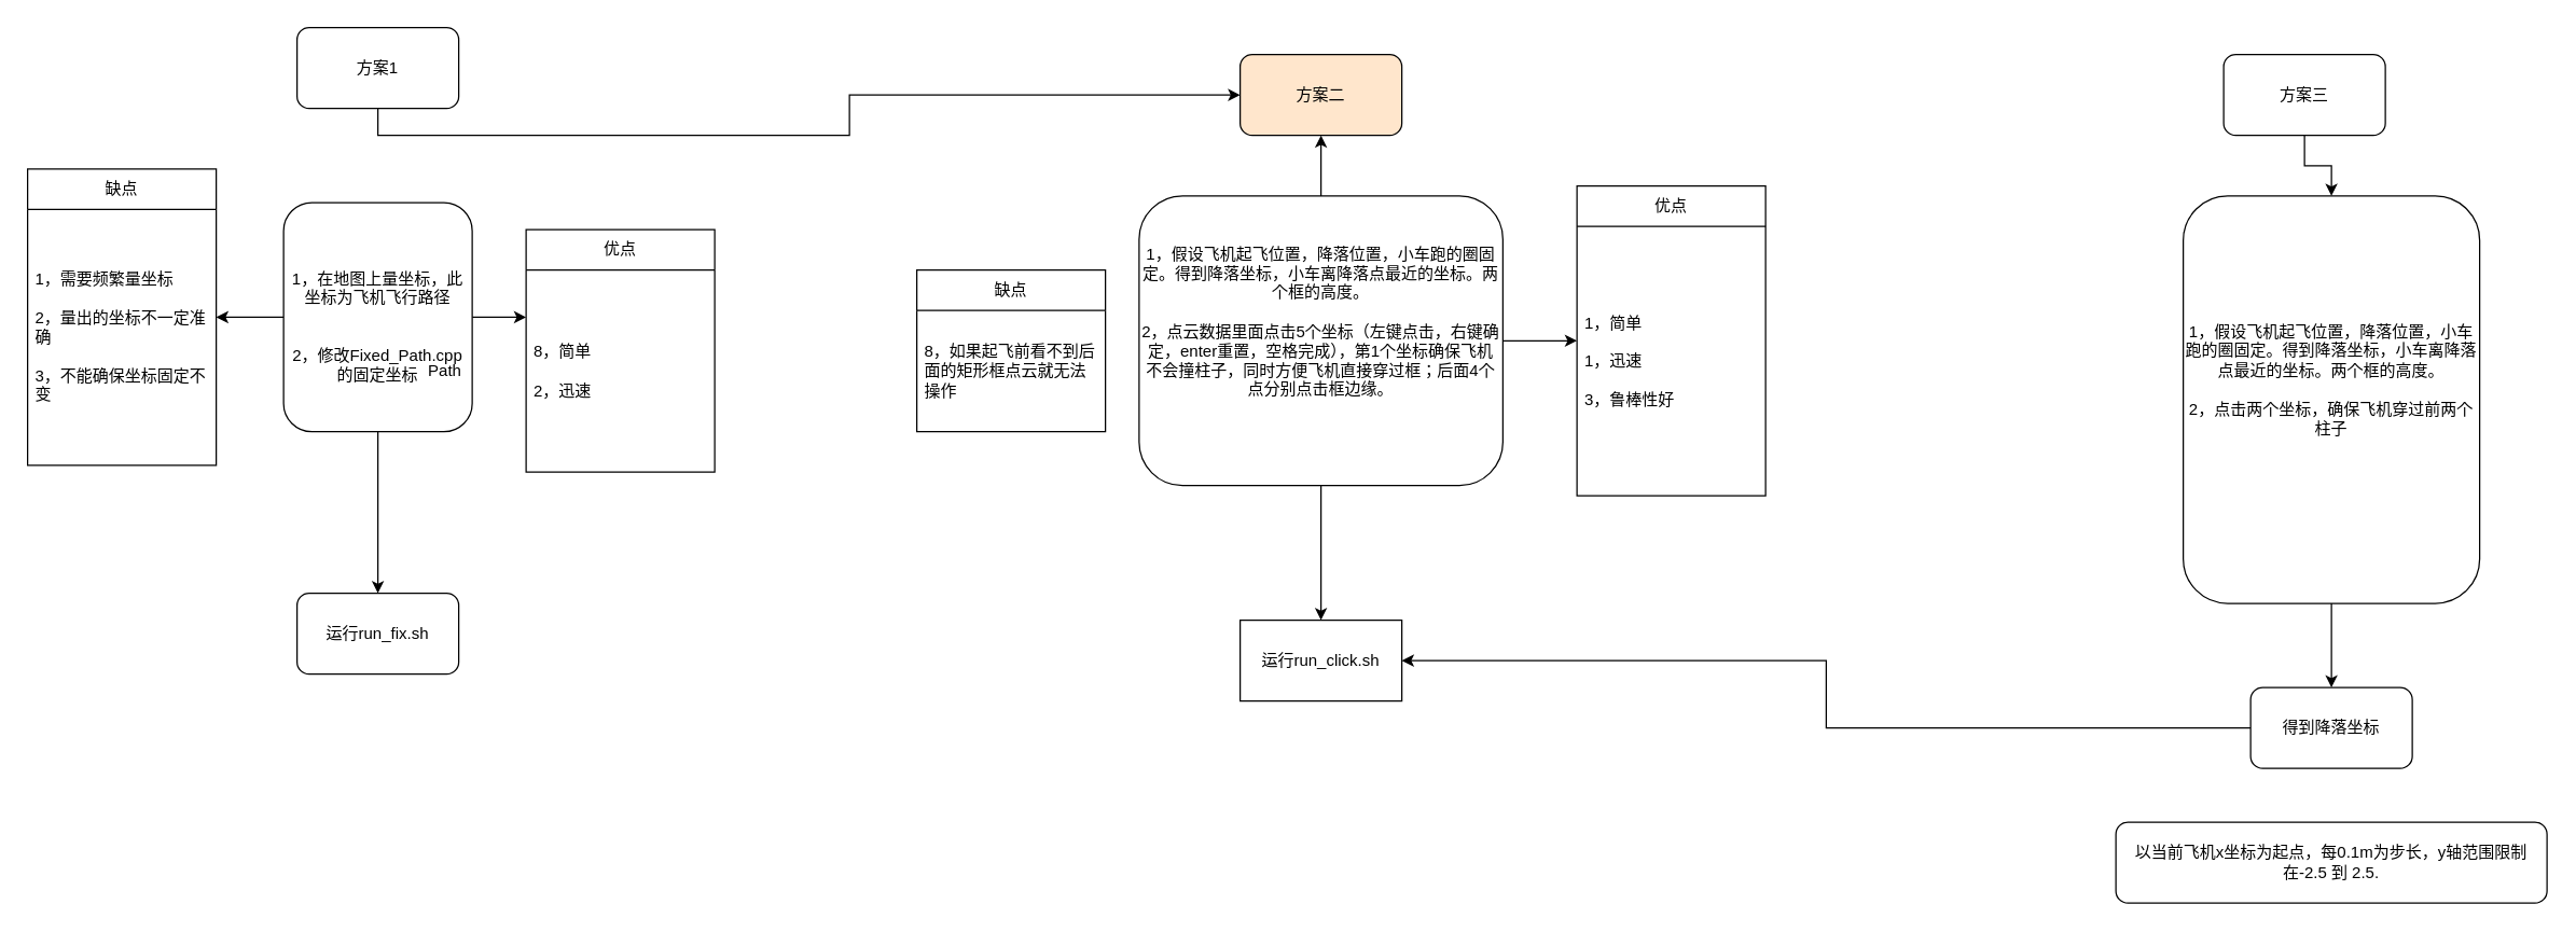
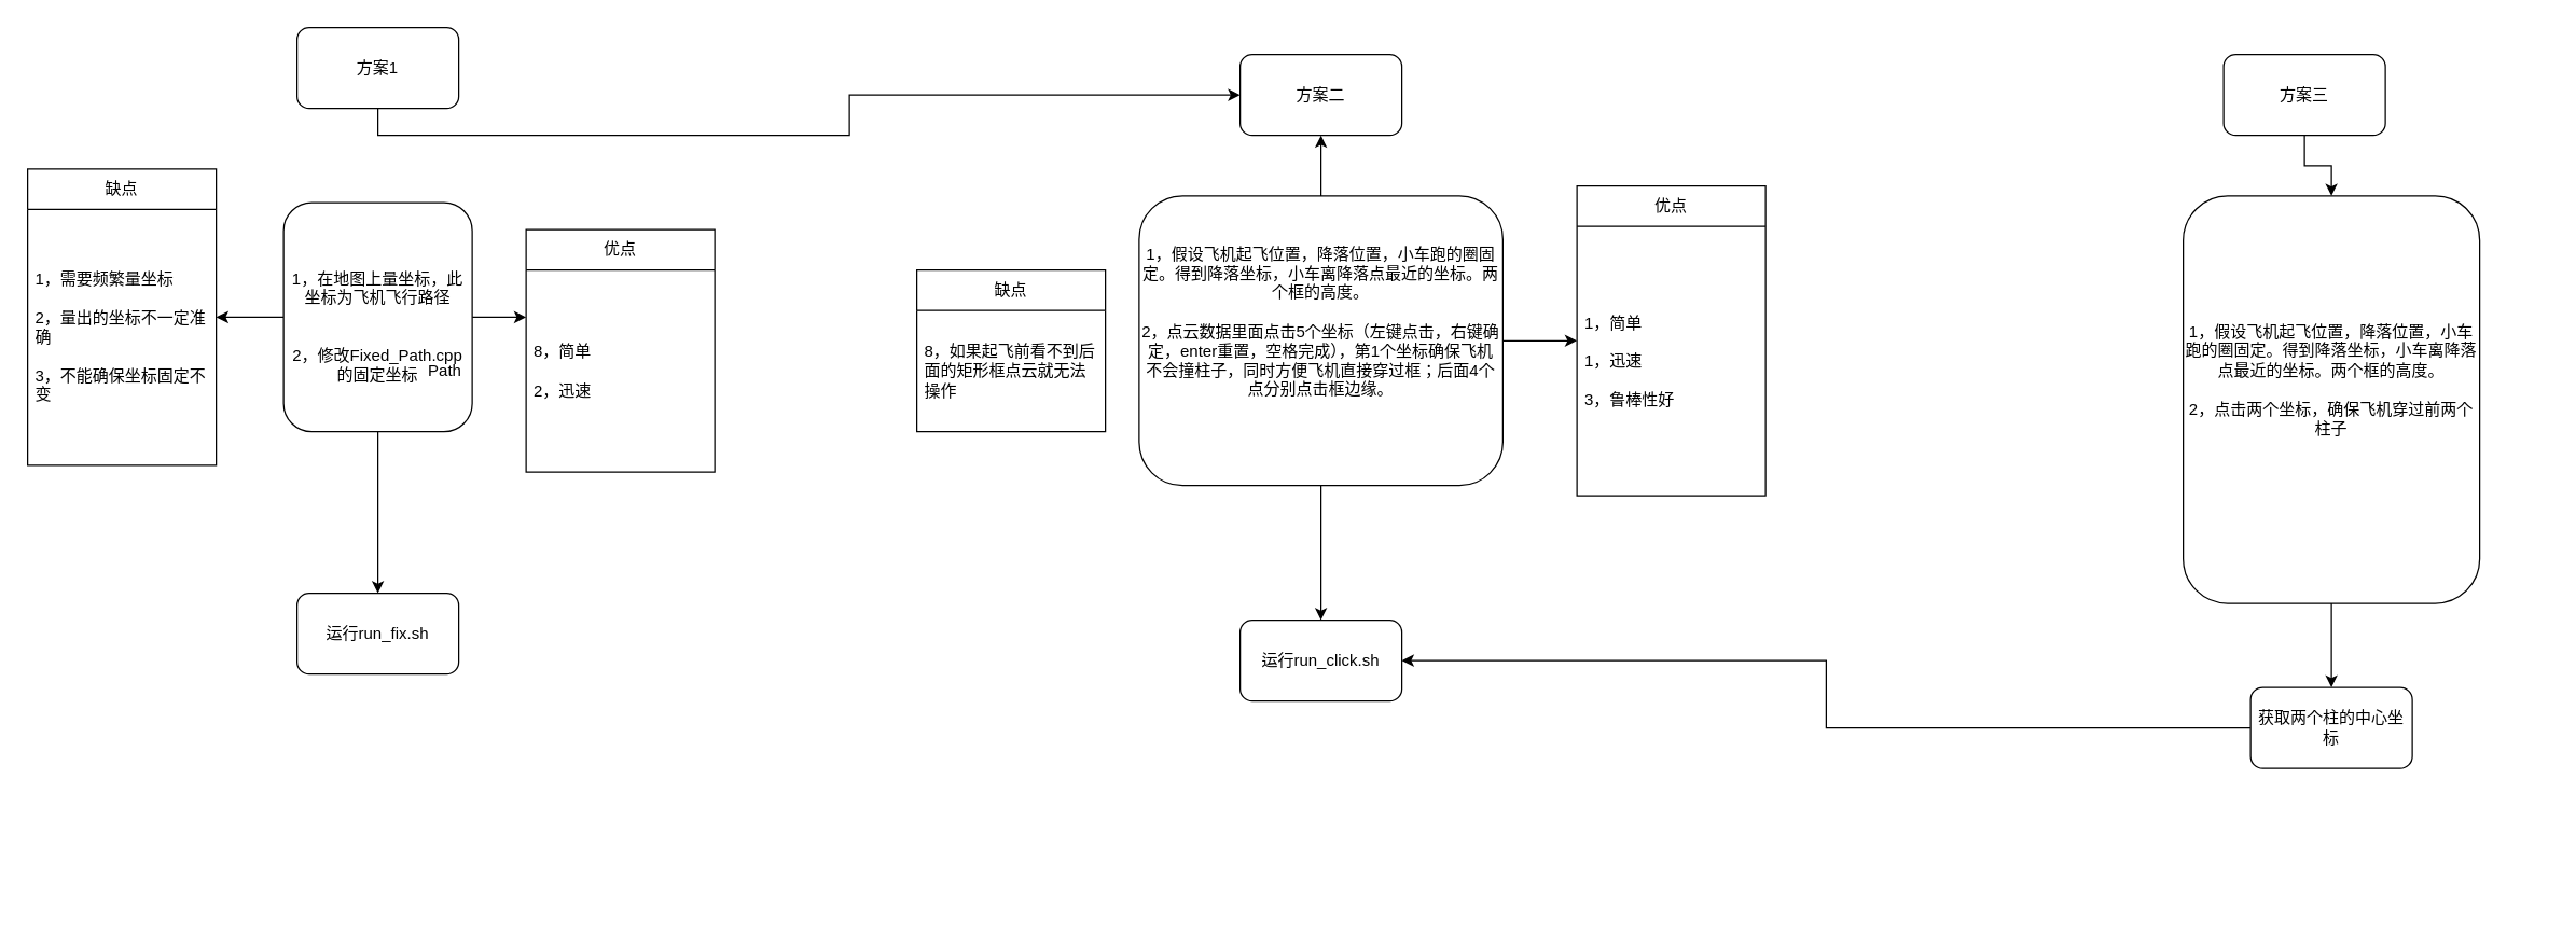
  <mxCell id="0" />
  <mxCell id="1" parent="0" />
  <mxCell id="2" style="edgeStyle=orthogonalEdgeStyle;rounded=0;orthogonalLoop=1;jettySize=auto;html=1;exitX=0.5;exitY=1;exitDx=0;exitDy=0;" parent="1" source="3" target="12" edge="1"><mxGeometry relative="1" as="geometry" /></mxCell>
  <mxCell id="3" value="方案1" style="rounded=1;whiteSpace=wrap;html=1;" parent="1" vertex="1"><mxGeometry x="220" y="20" width="120" height="60" as="geometry" /></mxCell>
  <mxCell id="4" style="edgeStyle=orthogonalEdgeStyle;rounded=0;orthogonalLoop=1;jettySize=auto;html=1;" parent="1" source="7" edge="1"><mxGeometry relative="1" as="geometry"><mxPoint x="390" y="235" as="targetPoint" /></mxGeometry></mxCell>
  <mxCell id="5" style="edgeStyle=orthogonalEdgeStyle;rounded=0;orthogonalLoop=1;jettySize=auto;html=1;" parent="1" source="7" target="10" edge="1"><mxGeometry relative="1" as="geometry"><mxPoint x="140" y="235" as="targetPoint" /></mxGeometry></mxCell>
  <mxCell id="6" style="edgeStyle=orthogonalEdgeStyle;rounded=0;orthogonalLoop=1;jettySize=auto;html=1;" parent="1" source="7" edge="1"><mxGeometry relative="1" as="geometry"><mxPoint x="280" y="440" as="targetPoint" /></mxGeometry></mxCell>
  <mxCell id="7" value="&lt;div&gt;&lt;br&gt;&lt;/div&gt;1，在地图上量坐标，此坐标为飞机飞行路径&lt;div&gt;&lt;span style=&quot;background-color: initial;&quot;&gt;&lt;br&gt;&lt;/span&gt;&lt;/div&gt;&lt;div&gt;&lt;span style=&quot;background-color: initial;&quot;&gt;&lt;br&gt;&lt;/span&gt;&lt;/div&gt;&lt;div&gt;&lt;span style=&quot;background-color: initial;&quot;&gt;2，修改Fixed_Path.cpp的固定坐标&lt;/span&gt;&lt;/div&gt;" style="rounded=1;whiteSpace=wrap;html=1;" parent="1" vertex="1"><mxGeometry x="210" y="150" width="140" height="170" as="geometry" /></mxCell>
  <mxCell id="8" value="优点" style="swimlane;fontStyle=0;childLayout=stackLayout;horizontal=1;startSize=30;horizontalStack=0;resizeParent=1;resizeParentMax=0;resizeLast=0;collapsible=1;marginBottom=0;whiteSpace=wrap;html=1;" parent="1" vertex="1"><mxGeometry x="390" y="170" width="140" height="180" as="geometry" /></mxCell>
  <mxCell id="9" value="8，简单&lt;div&gt;&lt;br&gt;&lt;/div&gt;&lt;div&gt;2，迅速&lt;/div&gt;" style="text;strokeColor=none;fillColor=none;align=left;verticalAlign=middle;spacingLeft=4;spacingRight=4;overflow=hidden;points=[[0,0.5],[1,0.5]];portConstraint=eastwest;rotatable=0;whiteSpace=wrap;html=1;" parent="8" vertex="1"><mxGeometry y="30" width="140" height="150" as="geometry" /></mxCell>
  <mxCell id="10" value="缺点" style="swimlane;fontStyle=0;childLayout=stackLayout;horizontal=1;startSize=30;horizontalStack=0;resizeParent=1;resizeParentMax=0;resizeLast=0;collapsible=1;marginBottom=0;whiteSpace=wrap;html=1;" parent="1" vertex="1"><mxGeometry x="20" y="125" width="140" height="220" as="geometry" /></mxCell>
  <mxCell id="11" value="1，需要频繁量坐标&lt;div&gt;&lt;br&gt;&lt;/div&gt;&lt;div&gt;2，量出的坐标不一定准确&lt;/div&gt;&lt;div&gt;&lt;br&gt;&lt;/div&gt;&lt;div&gt;3，不能确保坐标固定不变&lt;/div&gt;" style="text;strokeColor=none;fillColor=none;align=left;verticalAlign=middle;spacingLeft=4;spacingRight=4;overflow=hidden;points=[[0,0.5],[1,0.5]];portConstraint=eastwest;rotatable=0;whiteSpace=wrap;html=1;" parent="10" vertex="1"><mxGeometry y="30" width="140" height="190" as="geometry" /></mxCell>
- <mxCell id="12" value="方案二" style="rounded=1;whiteSpace=wrap;html=1;fillColor=#ffe6cc;" parent="1" vertex="1"><mxGeometry x="920" y="40" width="120" height="60" as="geometry" /></mxCell>
+ <mxCell id="12" value="方案二" style="rounded=1;whiteSpace=wrap;html=1;" parent="1" vertex="1"><mxGeometry x="920" y="40" width="120" height="60" as="geometry" /></mxCell>
  <mxCell id="13" style="edgeStyle=orthogonalEdgeStyle;rounded=0;orthogonalLoop=1;jettySize=auto;html=1;exitX=0.5;exitY=0;exitDx=0;exitDy=0;entryX=0.5;entryY=1;entryDx=0;entryDy=0;" parent="1" source="16" target="12" edge="1"><mxGeometry relative="1" as="geometry" /></mxCell>
  <mxCell id="14" style="edgeStyle=orthogonalEdgeStyle;rounded=0;orthogonalLoop=1;jettySize=auto;html=1;" parent="1" source="16" target="19" edge="1"><mxGeometry relative="1" as="geometry"><mxPoint x="1240" y="252.5" as="targetPoint" /></mxGeometry></mxCell>
  <mxCell id="15" style="edgeStyle=orthogonalEdgeStyle;rounded=0;orthogonalLoop=1;jettySize=auto;html=1;entryX=0.5;entryY=0;entryDx=0;entryDy=0;" parent="1" source="16" target="23" edge="1"><mxGeometry relative="1" as="geometry" /></mxCell>
  <mxCell id="16" value="1，假设飞机起飞位置，降落位置，小车跑的圈固定。得到降落坐标，小车离降落点最近的坐标。两个框的高度。&lt;div&gt;&lt;br&gt;&lt;/div&gt;&lt;div&gt;2，点云数据里面点击5个坐标（左键点击，右键确定，enter重置，空格完成），第1个坐标确保飞机不会撞柱子，同时方便飞机直接穿过框；后面4个点分别点击框边缘。&lt;/div&gt;&lt;div&gt;&lt;br&gt;&lt;/div&gt;&lt;div&gt;&lt;br&gt;&lt;/div&gt;" style="rounded=1;whiteSpace=wrap;html=1;" parent="1" vertex="1"><mxGeometry x="845" y="145" width="270" height="215" as="geometry" /></mxCell>
  <mxCell id="17" value="Path" style="text;html=1;align=center;verticalAlign=middle;whiteSpace=wrap;rounded=0;" parent="1" vertex="1"><mxGeometry x="300" y="260" width="60" height="30" as="geometry" /></mxCell>
  <mxCell id="18" value="运行run_fix.sh" style="rounded=1;whiteSpace=wrap;html=1;" parent="1" vertex="1"><mxGeometry x="220" y="440" width="120" height="60" as="geometry" /></mxCell>
  <mxCell id="19" value="优点" style="swimlane;fontStyle=0;childLayout=stackLayout;horizontal=1;startSize=30;horizontalStack=0;resizeParent=1;resizeParentMax=0;resizeLast=0;collapsible=1;marginBottom=0;whiteSpace=wrap;html=1;" parent="1" vertex="1"><mxGeometry x="1170" y="137.5" width="140" height="230" as="geometry" /></mxCell>
  <mxCell id="20" value="1，简单&lt;div&gt;&lt;br&gt;&lt;/div&gt;&lt;div&gt;1，迅速&lt;/div&gt;&lt;div&gt;&lt;br&gt;&lt;/div&gt;&lt;div&gt;3，鲁棒性好&lt;/div&gt;" style="text;strokeColor=none;fillColor=none;align=left;verticalAlign=middle;spacingLeft=4;spacingRight=4;overflow=hidden;points=[[0,0.5],[1,0.5]];portConstraint=eastwest;rotatable=0;whiteSpace=wrap;html=1;" parent="19" vertex="1"><mxGeometry y="30" width="140" height="200" as="geometry" /></mxCell>
  <mxCell id="21" value="缺点" style="swimlane;fontStyle=0;childLayout=stackLayout;horizontal=1;startSize=30;horizontalStack=0;resizeParent=1;resizeParentMax=0;resizeLast=0;collapsible=1;marginBottom=0;whiteSpace=wrap;html=1;" parent="1" vertex="1"><mxGeometry x="680" y="200" width="140" height="120" as="geometry" /></mxCell>
  <mxCell id="22" value="8，如果起飞前看不到后面的矩形框点云就无法操作" style="text;strokeColor=none;fillColor=none;align=left;verticalAlign=middle;spacingLeft=4;spacingRight=4;overflow=hidden;points=[[0,0.5],[1,0.5]];portConstraint=eastwest;rotatable=0;whiteSpace=wrap;html=1;" parent="21" vertex="1"><mxGeometry y="30" width="140" height="90" as="geometry" /></mxCell>
- <mxCell id="23" value="运行run_click.sh" style="whiteSpace=wrap;html=1;rounded=0;" parent="1" vertex="1"><mxGeometry x="920" y="460" width="120" height="60" as="geometry" /></mxCell>
+ <mxCell id="23" value="运行run_click.sh" style="rounded=1;whiteSpace=wrap;html=1;" parent="1" vertex="1"><mxGeometry x="920" y="460" width="120" height="60" as="geometry" /></mxCell>
  <mxCell id="24" style="edgeStyle=orthogonalEdgeStyle;rounded=0;orthogonalLoop=1;jettySize=auto;html=1;exitX=0.5;exitY=1;exitDx=0;exitDy=0;entryX=0.5;entryY=0;entryDx=0;entryDy=0;" parent="1" source="25" target="27" edge="1"><mxGeometry relative="1" as="geometry" /></mxCell>
  <mxCell id="25" value="方案三" style="rounded=1;whiteSpace=wrap;html=1;" parent="1" vertex="1"><mxGeometry x="1650" y="40" width="120" height="60" as="geometry" /></mxCell>
  <mxCell id="26" style="edgeStyle=orthogonalEdgeStyle;rounded=0;orthogonalLoop=1;jettySize=auto;html=1;entryX=0.5;entryY=0;entryDx=0;entryDy=0;" parent="1" source="27" target="29" edge="1"><mxGeometry relative="1" as="geometry" /></mxCell>
  <mxCell id="27" value="1，假设飞机起飞位置，降落位置，小车跑的圈固定。得到降落坐标，小车离降落点最近的坐标。两个框的高度。&lt;div&gt;&lt;br&gt;&lt;/div&gt;&lt;div&gt;2，点击两个坐标，确保飞机穿过前两个柱子&lt;/div&gt;&lt;div&gt;&lt;br&gt;&lt;/div&gt;&lt;div&gt;&lt;br&gt;&lt;/div&gt;" style="rounded=1;whiteSpace=wrap;html=1;" parent="1" vertex="1"><mxGeometry x="1620" y="145" width="220" height="302.5" as="geometry" /></mxCell>
  <mxCell id="28" style="edgeStyle=orthogonalEdgeStyle;rounded=0;orthogonalLoop=1;jettySize=auto;html=1;" parent="1" source="29" target="23" edge="1"><mxGeometry relative="1" as="geometry"><mxPoint x="1730" y="610" as="targetPoint" /></mxGeometry></mxCell>
- <mxCell id="29" value="得到降落坐标" style="rounded=1;whiteSpace=wrap;html=1;" parent="1" vertex="1"><mxGeometry x="1670" y="510" width="120" height="60" as="geometry" /></mxCell>
- <mxCell id="30" value="以当前飞机x坐标为起点，每0.1m为步长，y轴范围限制在-2.5 到 2.5." style="rounded=1;whiteSpace=wrap;html=1;" parent="1" vertex="1"><mxGeometry x="1570" y="610" width="320" height="60" as="geometry" /></mxCell>
+ <mxCell id="29" value="获取两个柱的中心坐标" style="rounded=1;whiteSpace=wrap;html=1;" parent="1" vertex="1"><mxGeometry x="1670" y="510" width="120" height="60" as="geometry" /></mxCell>
